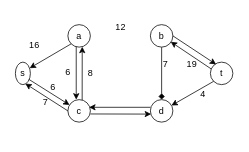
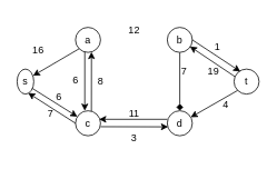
  <mxCell id="0" />
  <mxCell id="1" parent="0" />
  <mxCell id="2" value="s" style="ellipse;whiteSpace=wrap;html=1;aspect=fixed;" vertex="1" parent="1"><mxGeometry x="20" y="82" width="20" height="30" as="geometry" /></mxCell>
  <mxCell id="3" style="rounded=0;orthogonalLoop=1;jettySize=auto;html=1;exitX=0.371;exitY=0.957;exitDx=0;exitDy=0;entryX=0.371;entryY=0;entryDx=0;entryDy=0;exitPerimeter=0;entryPerimeter=0;" edge="1" parent="1" source="4" target="8"><mxGeometry relative="1" as="geometry" /></mxCell>
  <mxCell id="4" value="a" style="ellipse;whiteSpace=wrap;html=1;aspect=fixed;" vertex="1" parent="1"><mxGeometry x="90" y="32" width="30" height="30" as="geometry" /></mxCell>
  <mxCell id="5" style="rounded=0;orthogonalLoop=1;jettySize=auto;html=1;exitX=0.5;exitY=1;exitDx=0;exitDy=0;entryX=0.5;entryY=0;entryDx=0;entryDy=0;endArrow=diamond;" edge="1" parent="1" source="6" target="9"><mxGeometry relative="1" as="geometry" /></mxCell>
  <mxCell id="6" value="b" style="ellipse;whiteSpace=wrap;html=1;aspect=fixed;" vertex="1" parent="1"><mxGeometry x="200" y="32" width="30" height="30" as="geometry" /></mxCell>
  <mxCell id="7" style="rounded=0;orthogonalLoop=1;jettySize=auto;html=1;entryX=0.638;entryY=0.983;entryDx=0;entryDy=0;exitX=0.635;exitY=0.019;exitDx=0;exitDy=0;exitPerimeter=0;entryPerimeter=0;" edge="1" parent="1" source="8" target="4"><mxGeometry relative="1" as="geometry"><mxPoint x="105" y="132" as="sourcePoint" /><mxPoint x="116" y="58" as="targetPoint" /></mxGeometry></mxCell>
  <mxCell id="8" value="c" style="ellipse;whiteSpace=wrap;html=1;aspect=fixed;" vertex="1" parent="1"><mxGeometry x="90" y="132" width="30" height="30" as="geometry" /></mxCell>
  <mxCell id="9" value="d" style="ellipse;whiteSpace=wrap;html=1;aspect=fixed;" vertex="1" parent="1"><mxGeometry x="200" y="132" width="30" height="30" as="geometry" /></mxCell>
  <mxCell id="10" value="t" style="ellipse;whiteSpace=wrap;html=1;aspect=fixed;" vertex="1" parent="1"><mxGeometry x="280" y="82" width="30" height="30" as="geometry" /></mxCell>
  <mxCell id="11" style="rounded=0;orthogonalLoop=1;jettySize=auto;html=1;exitX=0;exitY=1;exitDx=0;exitDy=0;entryX=0.952;entryY=0.268;entryDx=0;entryDy=0;entryPerimeter=0;" edge="1" parent="1" source="4" target="2"><mxGeometry relative="1" as="geometry" /></mxCell>
  <mxCell id="12" value="16" style="text;html=1;align=center;verticalAlign=middle;resizable=0;points=[];autosize=1;strokeColor=none;fillColor=none;" vertex="1" parent="1"><mxGeometry x="25" y="45" width="40" height="30" as="geometry" /></mxCell>
  <mxCell id="13" value="6" style="text;html=1;align=center;verticalAlign=middle;resizable=0;points=[];autosize=1;strokeColor=none;fillColor=none;" vertex="1" parent="1"><mxGeometry x="75" y="80" width="30" height="30" as="geometry" /></mxCell>
  <mxCell id="14" value="8" style="text;html=1;align=center;verticalAlign=middle;resizable=0;points=[];autosize=1;strokeColor=none;fillColor=none;" vertex="1" parent="1"><mxGeometry x="105" y="82" width="30" height="30" as="geometry" /></mxCell>
  <mxCell id="15" style="rounded=0;orthogonalLoop=1;jettySize=auto;html=1;exitX=0.909;exitY=0.77;exitDx=0;exitDy=0;exitPerimeter=0;" edge="1" parent="1" source="2" target="8"><mxGeometry relative="1" as="geometry" /></mxCell>
  <mxCell id="16" style="rounded=0;orthogonalLoop=1;jettySize=auto;html=1;exitX=0;exitY=0.5;exitDx=0;exitDy=0;entryX=0.66;entryY=0.954;entryDx=0;entryDy=0;entryPerimeter=0;" edge="1" parent="1" source="8" target="2"><mxGeometry relative="1" as="geometry" /></mxCell>
  <mxCell id="17" value="6" style="text;html=1;align=center;verticalAlign=middle;resizable=0;points=[];autosize=1;strokeColor=none;fillColor=none;" vertex="1" parent="1"><mxGeometry x="55" y="100" width="30" height="30" as="geometry" /></mxCell>
  <mxCell id="18" value="7" style="text;html=1;align=center;verticalAlign=middle;resizable=0;points=[];autosize=1;strokeColor=none;fillColor=none;" vertex="1" parent="1"><mxGeometry x="45" y="120" width="30" height="30" as="geometry" /></mxCell>
  <mxCell id="19" style="rounded=0;orthogonalLoop=1;jettySize=auto;html=1;exitX=0;exitY=0.341;exitDx=0;exitDy=0;entryX=0.943;entryY=0.341;entryDx=0;entryDy=0;entryPerimeter=0;exitPerimeter=0;" edge="1" parent="1" source="9" target="8"><mxGeometry relative="1" as="geometry" /></mxCell>
  <mxCell id="20" style="rounded=0;orthogonalLoop=1;jettySize=auto;html=1;exitX=1.003;exitY=0.637;exitDx=0;exitDy=0;exitPerimeter=0;entryX=0.034;entryY=0.643;entryDx=0;entryDy=0;entryPerimeter=0;" edge="1" parent="1" source="8" target="9"><mxGeometry relative="1" as="geometry"><mxPoint x="200" y="152" as="targetPoint" /></mxGeometry></mxCell>
+ <mxCell id="21" value="11" style="text;html=1;align=center;verticalAlign=middle;resizable=0;points=[];autosize=1;strokeColor=none;fillColor=none;" vertex="1" parent="1"><mxGeometry x="140" y="120" width="40" height="30" as="geometry" /></mxCell>
+ <mxCell id="22" value="3" style="text;html=1;align=center;verticalAlign=middle;resizable=0;points=[];autosize=1;strokeColor=none;fillColor=none;" vertex="1" parent="1"><mxGeometry x="145" y="150" width="30" height="30" as="geometry" /></mxCell>
  <mxCell id="23" value="7" style="text;html=1;align=center;verticalAlign=middle;resizable=0;points=[];autosize=1;strokeColor=none;fillColor=none;" vertex="1" parent="1"><mxGeometry x="205" y="70" width="30" height="30" as="geometry" /></mxCell>
  <mxCell id="24" value="12" style="text;html=1;align=center;verticalAlign=middle;resizable=0;points=[];autosize=1;strokeColor=none;fillColor=none;" vertex="1" parent="1"><mxGeometry x="140" y="20" width="40" height="30" as="geometry" /></mxCell>
  <mxCell id="25" style="rounded=0;orthogonalLoop=1;jettySize=auto;html=1;exitX=0;exitY=1;exitDx=0;exitDy=0;entryX=0.936;entryY=0.261;entryDx=0;entryDy=0;entryPerimeter=0;" edge="1" parent="1" source="10" target="9"><mxGeometry relative="1" as="geometry" /></mxCell>
  <mxCell id="26" value="4" style="text;html=1;align=center;verticalAlign=middle;resizable=0;points=[];autosize=1;strokeColor=none;fillColor=none;" vertex="1" parent="1"><mxGeometry x="255" y="110" width="30" height="30" as="geometry" /></mxCell>
  <mxCell id="27" style="rounded=0;orthogonalLoop=1;jettySize=auto;html=1;exitX=1;exitY=0.5;exitDx=0;exitDy=0;entryX=0.253;entryY=0.099;entryDx=0;entryDy=0;entryPerimeter=0;" edge="1" parent="1" source="6" target="10"><mxGeometry relative="1" as="geometry" /></mxCell>
  <mxCell id="28" style="rounded=0;orthogonalLoop=1;jettySize=auto;html=1;exitX=0.035;exitY=0.301;exitDx=0;exitDy=0;entryX=0.904;entryY=0.763;entryDx=0;entryDy=0;entryPerimeter=0;exitPerimeter=0;" edge="1" parent="1" source="10" target="6"><mxGeometry relative="1" as="geometry" /></mxCell>
+ <mxCell id="29" value="1" style="text;html=1;align=center;verticalAlign=middle;resizable=0;points=[];autosize=1;strokeColor=none;fillColor=none;" vertex="1" parent="1"><mxGeometry x="245" y="40" width="30" height="30" as="geometry" /></mxCell>
  <mxCell id="30" value="19" style="text;html=1;align=center;verticalAlign=middle;resizable=0;points=[];autosize=1;strokeColor=none;fillColor=none;" vertex="1" parent="1"><mxGeometry x="235" y="70" width="40" height="30" as="geometry" /></mxCell>
